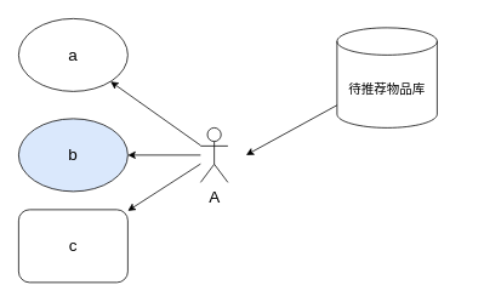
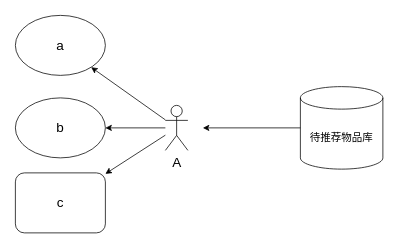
  <mxCell id="0" />
  <mxCell id="1" parent="0" />
  <mxCell id="2" value="" style="edgeStyle=orthogonalEdgeStyle;rounded=0;orthogonalLoop=1;jettySize=auto;html=1;" edge="1" parent="1" source="3" target="5"><mxGeometry relative="1" as="geometry" /></mxCell>
  <mxCell id="3" value="&lt;font style=&quot;font-size: 18px&quot;&gt;A&lt;/font&gt;" style="shape=umlActor;verticalLabelPosition=bottom;verticalAlign=top;html=1;outlineConnect=0;" vertex="1" parent="1"><mxGeometry x="220" y="140" width="30" height="60" as="geometry" /></mxCell>
  <mxCell id="4" value="&lt;font style=&quot;font-size: 18px&quot;&gt;a&lt;/font&gt;" style="ellipse;whiteSpace=wrap;html=1;" vertex="1" parent="1"><mxGeometry x="20" y="20" width="120" height="80" as="geometry" /></mxCell>
- <mxCell id="5" value="&lt;font style=&quot;font-size: 18px&quot;&gt;b&lt;/font&gt;" style="ellipse;whiteSpace=wrap;html=1;fillColor=#dae8fc;" vertex="1" parent="1"><mxGeometry x="20" y="130" width="120" height="80" as="geometry" /></mxCell>
+ <mxCell id="5" value="&lt;font style=&quot;font-size: 18px&quot;&gt;b&lt;/font&gt;" style="ellipse;whiteSpace=wrap;html=1;" vertex="1" parent="1"><mxGeometry x="20" y="130" width="120" height="80" as="geometry" /></mxCell>
  <mxCell id="6" value="&lt;font style=&quot;font-size: 18px&quot;&gt;c&lt;/font&gt;" style="whiteSpace=wrap;html=1;rounded=1;" vertex="1" parent="1"><mxGeometry x="20" y="230" width="120" height="80" as="geometry" /></mxCell>
- <mxCell id="7" value="&lt;font style=&quot;font-size: 14px&quot;&gt;待推荐物品库&lt;/font&gt;" style="shape=cylinder3;whiteSpace=wrap;html=1;boundedLbl=1;backgroundOutline=1;size=15;" vertex="1" parent="1"><mxGeometry x="370" y="30" width="110" height="110" as="geometry" /></mxCell>
+ <mxCell id="7" value="&lt;font style=&quot;font-size: 14px&quot;&gt;待推荐物品库&lt;/font&gt;" style="shape=cylinder3;whiteSpace=wrap;html=1;boundedLbl=1;backgroundOutline=1;size=15;" vertex="1" parent="1"><mxGeometry x="400" y="115" width="110" height="110" as="geometry" /></mxCell>
  <mxCell id="8" value="" style="endArrow=classic;html=1;rounded=0;" edge="1" parent="1" source="3" target="4"><mxGeometry width="50" height="50" relative="1" as="geometry"><mxPoint x="210" y="80" as="sourcePoint" /><mxPoint x="260" y="30" as="targetPoint" /></mxGeometry></mxCell>
  <mxCell id="9" value="" style="endArrow=classic;html=1;rounded=0;" edge="1" parent="1" source="3" target="6"><mxGeometry width="50" height="50" relative="1" as="geometry"><mxPoint x="210" y="80" as="sourcePoint" /><mxPoint x="260" y="30" as="targetPoint" /></mxGeometry></mxCell>
  <mxCell id="10" value="" style="endArrow=classic;html=1;rounded=0;" edge="1" parent="1" source="7"><mxGeometry width="50" height="50" relative="1" as="geometry"><mxPoint x="210" y="80" as="sourcePoint" /><mxPoint x="270" y="170" as="targetPoint" /></mxGeometry></mxCell>
